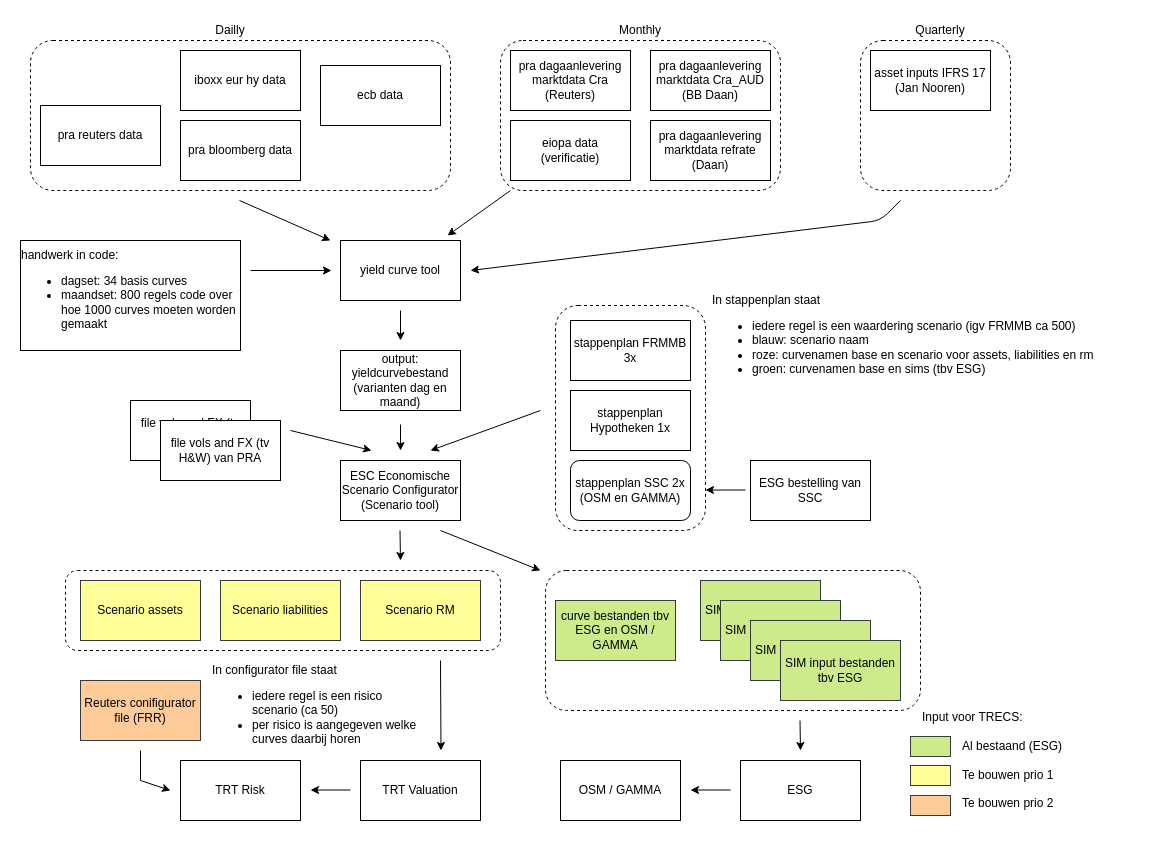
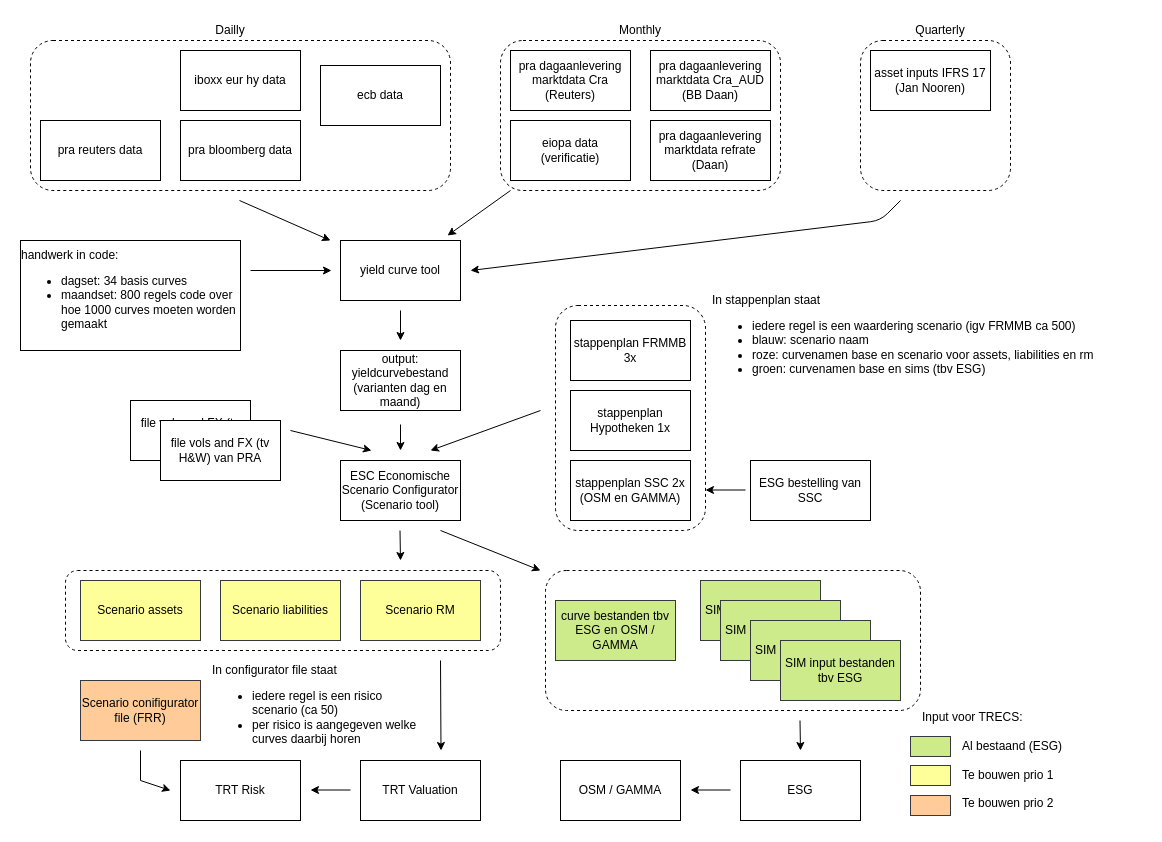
  <mxCell id="0" />
  <mxCell id="1" parent="0" />
  <mxCell id="2" value="" style="rounded=1;whiteSpace=wrap;html=1;fillColor=none;dashed=1;" vertex="1" parent="1"><mxGeometry x="860" y="40" width="150" height="150" as="geometry" /></mxCell>
  <mxCell id="3" value="" style="rounded=1;whiteSpace=wrap;html=1;fillColor=none;dashed=1;" vertex="1" parent="1"><mxGeometry x="545" y="570" width="375" height="140" as="geometry" /></mxCell>
  <mxCell id="4" value="" style="rounded=1;whiteSpace=wrap;html=1;fillColor=none;dashed=1;" vertex="1" parent="1"><mxGeometry x="65" y="570" width="435" height="80" as="geometry" /></mxCell>
  <mxCell id="5" value="yield curve tool" style="rounded=0;whiteSpace=wrap;html=1;" parent="1" vertex="1"><mxGeometry x="340" y="240" width="120" height="60" as="geometry" /></mxCell>
- <mxCell id="6" value="pra reuters data" style="rounded=0;whiteSpace=wrap;html=1;" parent="1" vertex="1"><mxGeometry x="40" y="105" width="120" height="60" as="geometry" /></mxCell>
+ <mxCell id="6" value="pra reuters data" style="rounded=0;whiteSpace=wrap;html=1;" parent="1" vertex="1"><mxGeometry x="40" y="120" width="120" height="60" as="geometry" /></mxCell>
  <mxCell id="7" value="iboxx eur hy data" style="rounded=0;whiteSpace=wrap;html=1;" parent="1" vertex="1"><mxGeometry x="180" y="50" width="120" height="60" as="geometry" /></mxCell>
  <mxCell id="8" value="pra bloomberg data" style="rounded=0;whiteSpace=wrap;html=1;" parent="1" vertex="1"><mxGeometry x="180" y="120" width="120" height="60" as="geometry" /></mxCell>
  <mxCell id="9" value="ecb data" style="rounded=0;whiteSpace=wrap;html=1;" parent="1" vertex="1"><mxGeometry x="320" y="65" width="120" height="60" as="geometry" /></mxCell>
  <mxCell id="10" value="eiopa data (verificatie)" style="rounded=0;whiteSpace=wrap;html=1;" parent="1" vertex="1"><mxGeometry x="510" y="120" width="120" height="60" as="geometry" /></mxCell>
  <mxCell id="11" value="pra dagaanlevering marktdata Cra_AUD (BB Daan)" style="rounded=0;whiteSpace=wrap;html=1;" parent="1" vertex="1"><mxGeometry x="650" y="50" width="120" height="60" as="geometry" /></mxCell>
  <mxCell id="12" value="pra dagaanlevering marktdata refrate (Daan)" style="rounded=0;whiteSpace=wrap;html=1;" parent="1" vertex="1"><mxGeometry x="650" y="120" width="120" height="60" as="geometry" /></mxCell>
  <mxCell id="13" value="pra dagaanlevering marktdata Cra (Reuters)" style="rounded=0;whiteSpace=wrap;html=1;" parent="1" vertex="1"><mxGeometry x="510" y="50" width="120" height="60" as="geometry" /></mxCell>
  <mxCell id="14" value="asset inputs IFRS 17 (Jan Nooren)" style="rounded=0;whiteSpace=wrap;html=1;" parent="1" vertex="1"><mxGeometry x="870" y="50" width="120" height="60" as="geometry" /></mxCell>
  <mxCell id="15" value="Quarterly" style="text;html=1;strokeColor=none;fillColor=none;align=center;verticalAlign=middle;whiteSpace=wrap;rounded=0;" parent="1" vertex="1"><mxGeometry x="920" y="20" width="40" height="20" as="geometry" /></mxCell>
  <mxCell id="16" value="Monthly" style="text;html=1;strokeColor=none;fillColor=none;align=center;verticalAlign=middle;whiteSpace=wrap;rounded=0;" parent="1" vertex="1"><mxGeometry x="620" y="20" width="40" height="20" as="geometry" /></mxCell>
  <mxCell id="17" value="Dailly" style="text;html=1;strokeColor=none;fillColor=none;align=center;verticalAlign=middle;whiteSpace=wrap;rounded=0;" parent="1" vertex="1"><mxGeometry x="210" y="20" width="40" height="20" as="geometry" /></mxCell>
  <mxCell id="18" value="output: yieldcurvebestand (varianten dag en maand)" style="rounded=0;whiteSpace=wrap;html=1;" parent="1" vertex="1"><mxGeometry x="340" y="350" width="120" height="60" as="geometry" /></mxCell>
  <mxCell id="19" value="&lt;div style=&quot;text-align: left;&quot;&gt;&lt;span style=&quot;background-color: initial;&quot;&gt;handwerk in code:&lt;/span&gt;&lt;/div&gt;&lt;ul&gt;&lt;li style=&quot;text-align: left;&quot;&gt;dagset: 34 basis curves&lt;/li&gt;&lt;li style=&quot;text-align: left;&quot;&gt;maandset: 800 regels code over hoe 1000 curves moeten worden gemaakt&lt;/li&gt;&lt;/ul&gt;" style="rounded=0;whiteSpace=wrap;html=1;" parent="1" vertex="1"><mxGeometry x="20" y="240" width="220" height="110" as="geometry" /></mxCell>
  <mxCell id="20" value="ESC Economische Scenario Configurator (Scenario tool)" style="rounded=0;whiteSpace=wrap;html=1;" parent="1" vertex="1"><mxGeometry x="340" y="460" width="120" height="60" as="geometry" /></mxCell>
  <mxCell id="21" value="" style="endArrow=classic;html=1;" parent="1" edge="1"><mxGeometry width="50" height="50" relative="1" as="geometry"><mxPoint x="239" y="200" as="sourcePoint" /><mxPoint x="330" y="240" as="targetPoint" /></mxGeometry></mxCell>
  <mxCell id="22" value="" style="endArrow=classic;html=1;" parent="1" edge="1"><mxGeometry width="50" height="50" relative="1" as="geometry"><mxPoint x="900" y="200" as="sourcePoint" /><mxPoint x="470" y="270" as="targetPoint" /><Array as="points"><mxPoint x="880" y="220" /></Array></mxGeometry></mxCell>
  <mxCell id="23" value="" style="endArrow=classic;html=1;entryX=0.892;entryY=-0.083;entryDx=0;entryDy=0;entryPerimeter=0;" parent="1" edge="1" target="5"><mxGeometry width="50" height="50" relative="1" as="geometry"><mxPoint x="510" y="190" as="sourcePoint" /><mxPoint x="400" y="230" as="targetPoint" /></mxGeometry></mxCell>
  <mxCell id="24" value="" style="endArrow=classic;html=1;" parent="1" edge="1"><mxGeometry width="50" height="50" relative="1" as="geometry"><mxPoint x="250" y="270" as="sourcePoint" /><mxPoint x="331" y="270" as="targetPoint" /></mxGeometry></mxCell>
  <mxCell id="25" value="" style="endArrow=classic;html=1;" parent="1" edge="1"><mxGeometry width="50" height="50" relative="1" as="geometry"><mxPoint x="400" y="310" as="sourcePoint" /><mxPoint x="400" y="340" as="targetPoint" /></mxGeometry></mxCell>
  <mxCell id="26" value="" style="endArrow=classic;html=1;" parent="1" edge="1"><mxGeometry width="50" height="50" relative="1" as="geometry"><mxPoint x="400" y="424" as="sourcePoint" /><mxPoint x="400" y="450" as="targetPoint" /><Array as="points" /></mxGeometry></mxCell>
  <mxCell id="27" value="file vols and FX (tv H&amp;amp;W)" style="rounded=0;whiteSpace=wrap;html=1;" parent="1" vertex="1"><mxGeometry x="130" y="400" width="120" height="60" as="geometry" /></mxCell>
  <mxCell id="28" value="file vols and FX (tv H&amp;amp;W) van PRA" style="rounded=0;whiteSpace=wrap;html=1;" parent="1" vertex="1"><mxGeometry x="160" y="420" width="120" height="60" as="geometry" /></mxCell>
  <mxCell id="29" value="stappenplan FRMMB 3x" style="rounded=0;whiteSpace=wrap;html=1;" parent="1" vertex="1"><mxGeometry x="570" y="320" width="120" height="60" as="geometry" /></mxCell>
  <mxCell id="30" value="stappenplan Hypotheken 1x" style="rounded=0;whiteSpace=wrap;html=1;" parent="1" vertex="1"><mxGeometry x="570" y="390" width="120" height="60" as="geometry" /></mxCell>
- <mxCell id="31" value="stappenplan SSC 2x (OSM en GAMMA)" style="whiteSpace=wrap;html=1;rounded=1;" parent="1" vertex="1"><mxGeometry x="570" y="460" width="120" height="60" as="geometry" /></mxCell>
+ <mxCell id="31" value="stappenplan SSC 2x (OSM en GAMMA)" style="rounded=0;whiteSpace=wrap;html=1;" parent="1" vertex="1"><mxGeometry x="570" y="460" width="120" height="60" as="geometry" /></mxCell>
  <mxCell id="32" value="" style="endArrow=classic;html=1;" parent="1" edge="1"><mxGeometry width="50" height="50" relative="1" as="geometry"><mxPoint x="290" y="430" as="sourcePoint" /><mxPoint x="371" y="450" as="targetPoint" /></mxGeometry></mxCell>
  <mxCell id="33" value="" style="endArrow=classic;html=1;" parent="1" edge="1"><mxGeometry width="50" height="50" relative="1" as="geometry"><mxPoint x="540" y="410" as="sourcePoint" /><mxPoint x="430" y="450" as="targetPoint" /></mxGeometry></mxCell>
  <mxCell id="34" value="In stappenplan staat&lt;br&gt;&lt;ul&gt;&lt;li&gt;iedere regel is een waardering scenario (igv FRMMB ca 500)&lt;/li&gt;&lt;li&gt;blauw: scenario naam&lt;/li&gt;&lt;li&gt;roze: curvenamen base en scenario voor assets, liabilities en rm&lt;/li&gt;&lt;li&gt;groen: curvenamen base en sims (tbv ESG)&lt;/li&gt;&lt;/ul&gt;" style="text;html=1;strokeColor=none;fillColor=none;align=left;verticalAlign=middle;whiteSpace=wrap;rounded=0;" parent="1" vertex="1"><mxGeometry x="710" y="310" width="400" height="60" as="geometry" /></mxCell>
  <mxCell id="35" value="ESG bestelling van SSC" style="rounded=0;whiteSpace=wrap;html=1;" parent="1" vertex="1"><mxGeometry x="750" y="460" width="120" height="60" as="geometry" /></mxCell>
  <mxCell id="36" value="" style="endArrow=classic;html=1;" parent="1" edge="1"><mxGeometry width="50" height="50" relative="1" as="geometry"><mxPoint x="745" y="489.5" as="sourcePoint" /><mxPoint x="705" y="489.5" as="targetPoint" /></mxGeometry></mxCell>
  <mxCell id="37" value="Scenario assets" style="rounded=0;whiteSpace=wrap;html=1;fillColor=#FFFF99;strokeColor=#36393d;" parent="1" vertex="1"><mxGeometry x="80" y="580" width="120" height="60" as="geometry" /></mxCell>
  <mxCell id="38" value="Scenario liabilities" style="rounded=0;whiteSpace=wrap;html=1;fillColor=#FFFF99;strokeColor=#36393d;" parent="1" vertex="1"><mxGeometry x="220" y="580" width="120" height="60" as="geometry" /></mxCell>
  <mxCell id="39" value="Scenario RM" style="rounded=0;whiteSpace=wrap;html=1;fillColor=#FFFF99;strokeColor=#36393d;" parent="1" vertex="1"><mxGeometry x="360" y="580" width="120" height="60" as="geometry" /></mxCell>
  <mxCell id="40" value="SIM input bestanden" style="rounded=0;whiteSpace=wrap;html=1;fillColor=#cdeb8b;strokeColor=#36393d;" parent="1" vertex="1"><mxGeometry x="700" y="580" width="120" height="60" as="geometry" /></mxCell>
  <mxCell id="41" value="SIM input bestanden" style="rounded=0;whiteSpace=wrap;html=1;fillColor=#cdeb8b;strokeColor=#36393d;" parent="1" vertex="1"><mxGeometry x="720" y="600" width="120" height="60" as="geometry" /></mxCell>
  <mxCell id="42" value="SIM input bestanden" style="rounded=0;whiteSpace=wrap;html=1;fillColor=#cdeb8b;strokeColor=#36393d;" parent="1" vertex="1"><mxGeometry x="750" y="620" width="120" height="60" as="geometry" /></mxCell>
  <mxCell id="43" value="SIM input bestanden tbv ESG" style="rounded=0;whiteSpace=wrap;html=1;fillColor=#cdeb8b;strokeColor=#36393d;" parent="1" vertex="1"><mxGeometry x="780" y="640" width="120" height="60" as="geometry" /></mxCell>
  <mxCell id="44" value="curve bestanden tbv ESG en OSM / GAMMA" style="rounded=0;whiteSpace=wrap;html=1;fillColor=#cdeb8b;strokeColor=#36393d;" parent="1" vertex="1"><mxGeometry x="555" y="600" width="120" height="60" as="geometry" /></mxCell>
  <mxCell id="45" value="OSM / GAMMA" style="rounded=0;whiteSpace=wrap;html=1;" parent="1" vertex="1"><mxGeometry x="560" y="760" width="120" height="60" as="geometry" /></mxCell>
  <mxCell id="46" value="ESG" style="rounded=0;whiteSpace=wrap;html=1;" parent="1" vertex="1"><mxGeometry x="740" y="760" width="120" height="60" as="geometry" /></mxCell>
  <mxCell id="47" value="TRT Risk" style="rounded=0;whiteSpace=wrap;html=1;" parent="1" vertex="1"><mxGeometry x="180" y="760" width="120" height="60" as="geometry" /></mxCell>
- <mxCell id="48" value="Reuters conifigurator file (FRR)" style="rounded=0;whiteSpace=wrap;html=1;fillColor=#ffcc99;strokeColor=#36393d;" parent="1" vertex="1"><mxGeometry x="80" y="680" width="120" height="60" as="geometry" /></mxCell>
+ <mxCell id="48" value="Scenario conifigurator file (FRR)" style="rounded=0;whiteSpace=wrap;html=1;fillColor=#ffcc99;strokeColor=#36393d;" parent="1" vertex="1"><mxGeometry x="80" y="680" width="120" height="60" as="geometry" /></mxCell>
  <mxCell id="49" value="TRT Valuation" style="rounded=0;whiteSpace=wrap;html=1;" vertex="1" parent="1"><mxGeometry x="360" y="760" width="120" height="60" as="geometry" /></mxCell>
  <mxCell id="50" value="" style="rounded=1;whiteSpace=wrap;html=1;fillColor=none;dashed=1;" vertex="1" parent="1"><mxGeometry x="30" y="40" width="420" height="150" as="geometry" /></mxCell>
  <mxCell id="51" value="" style="rounded=1;whiteSpace=wrap;html=1;fillColor=none;dashed=1;" vertex="1" parent="1"><mxGeometry x="500" y="40" width="280" height="150" as="geometry" /></mxCell>
  <mxCell id="52" value="" style="rounded=1;whiteSpace=wrap;html=1;fillColor=none;dashed=1;" vertex="1" parent="1"><mxGeometry x="555" y="305" width="150" height="225" as="geometry" /></mxCell>
  <mxCell id="53" value="" style="endArrow=classic;html=1;" edge="1" parent="1"><mxGeometry width="50" height="50" relative="1" as="geometry"><mxPoint x="399.5" y="530" as="sourcePoint" /><mxPoint x="400" y="560" as="targetPoint" /><Array as="points" /></mxGeometry></mxCell>
  <mxCell id="54" value="" style="endArrow=classic;html=1;" edge="1" parent="1"><mxGeometry width="50" height="50" relative="1" as="geometry"><mxPoint x="440" y="660" as="sourcePoint" /><mxPoint x="440.5" y="750" as="targetPoint" /><Array as="points" /></mxGeometry></mxCell>
  <mxCell id="55" value="" style="endArrow=classic;html=1;" edge="1" parent="1"><mxGeometry width="50" height="50" relative="1" as="geometry"><mxPoint x="730" y="789.5" as="sourcePoint" /><mxPoint x="690" y="789.5" as="targetPoint" /></mxGeometry></mxCell>
  <mxCell id="56" value="" style="endArrow=classic;html=1;" edge="1" parent="1"><mxGeometry width="50" height="50" relative="1" as="geometry"><mxPoint x="350" y="789.5" as="sourcePoint" /><mxPoint x="310" y="789.5" as="targetPoint" /></mxGeometry></mxCell>
  <mxCell id="57" value="" style="endArrow=classic;html=1;" edge="1" parent="1"><mxGeometry width="50" height="50" relative="1" as="geometry"><mxPoint x="799.5" y="720" as="sourcePoint" /><mxPoint x="800" y="750" as="targetPoint" /><Array as="points" /></mxGeometry></mxCell>
  <mxCell id="58" value="" style="endArrow=classic;html=1;" edge="1" parent="1"><mxGeometry width="50" height="50" relative="1" as="geometry"><mxPoint x="440" y="530" as="sourcePoint" /><mxPoint x="540" y="570" as="targetPoint" /></mxGeometry></mxCell>
  <mxCell id="59" value="In configurator file staat&lt;br&gt;&lt;ul&gt;&lt;li&gt;iedere regel is een risico scenario (ca 50)&lt;/li&gt;&lt;li&gt;per risico is aangegeven welke curves daarbij horen&lt;/li&gt;&lt;/ul&gt;" style="text;html=1;strokeColor=none;fillColor=none;align=left;verticalAlign=middle;whiteSpace=wrap;rounded=0;" vertex="1" parent="1"><mxGeometry x="210" y="680" width="220" height="60" as="geometry" /></mxCell>
  <mxCell id="60" value="" style="endArrow=classic;html=1;rounded=0;" edge="1" parent="1"><mxGeometry width="50" height="50" relative="1" as="geometry"><mxPoint x="140" y="750" as="sourcePoint" /><mxPoint x="170" y="790" as="targetPoint" /><Array as="points"><mxPoint x="140" y="780" /></Array></mxGeometry></mxCell>
  <mxCell id="61" value="Input voor TRECS:&lt;br&gt;&lt;br&gt;&lt;blockquote style=&quot;margin: 0 0 0 40px; border: none; padding: 0px;&quot;&gt;&lt;span style=&quot;background-color: initial;&quot;&gt;Al bestaand (ESG)&lt;/span&gt;&lt;/blockquote&gt;&lt;blockquote style=&quot;margin: 0 0 0 40px; border: none; padding: 0px;&quot;&gt;&lt;span style=&quot;background-color: initial;&quot;&gt;&lt;br&gt;&lt;/span&gt;&lt;/blockquote&gt;&lt;blockquote style=&quot;margin: 0 0 0 40px; border: none; padding: 0px;&quot;&gt;&lt;span style=&quot;background-color: initial;&quot;&gt;Te bouwen prio 1&lt;/span&gt;&lt;/blockquote&gt;&lt;blockquote style=&quot;margin: 0 0 0 40px; border: none; padding: 0px;&quot;&gt;&lt;span style=&quot;background-color: initial;&quot;&gt;&lt;br&gt;&lt;/span&gt;&lt;/blockquote&gt;&lt;blockquote style=&quot;margin: 0 0 0 40px; border: none; padding: 0px;&quot;&gt;&lt;span style=&quot;background-color: initial;&quot;&gt;Te bouwen prio 2&lt;/span&gt;&lt;/blockquote&gt;" style="text;html=1;strokeColor=none;fillColor=none;align=left;verticalAlign=middle;whiteSpace=wrap;rounded=0;" vertex="1" parent="1"><mxGeometry x="920" y="730" width="220" height="60" as="geometry" /></mxCell>
  <mxCell id="62" value="" style="rounded=0;whiteSpace=wrap;html=1;fillColor=#cdeb8b;strokeColor=#36393d;" vertex="1" parent="1"><mxGeometry x="910" y="736" width="40" height="20" as="geometry" /></mxCell>
  <mxCell id="63" value="" style="rounded=0;whiteSpace=wrap;html=1;fillColor=#FFFF99;strokeColor=#36393d;" vertex="1" parent="1"><mxGeometry x="910" y="765" width="40" height="20" as="geometry" /></mxCell>
  <mxCell id="64" value="" style="rounded=0;whiteSpace=wrap;html=1;fillColor=#ffcc99;strokeColor=#36393d;" vertex="1" parent="1"><mxGeometry x="910" y="795" width="40" height="20" as="geometry" /></mxCell>
